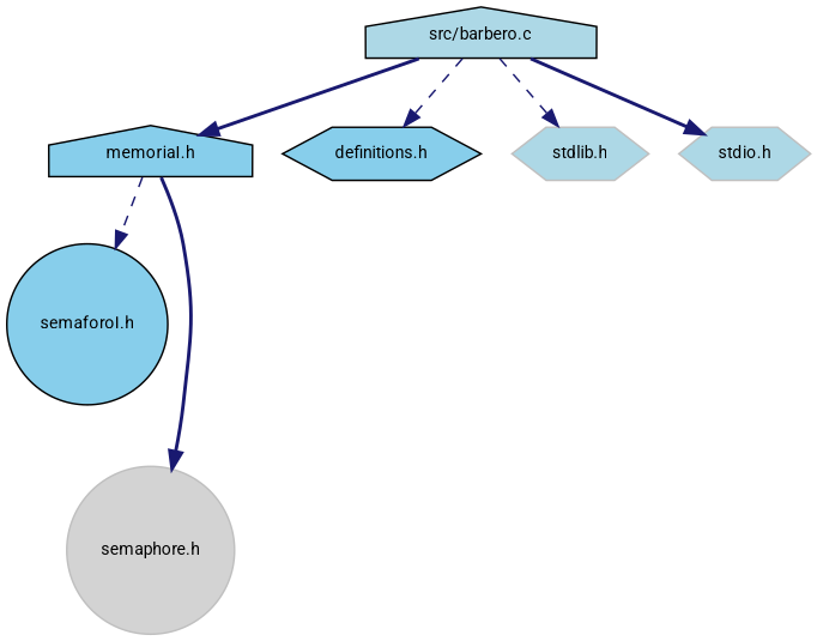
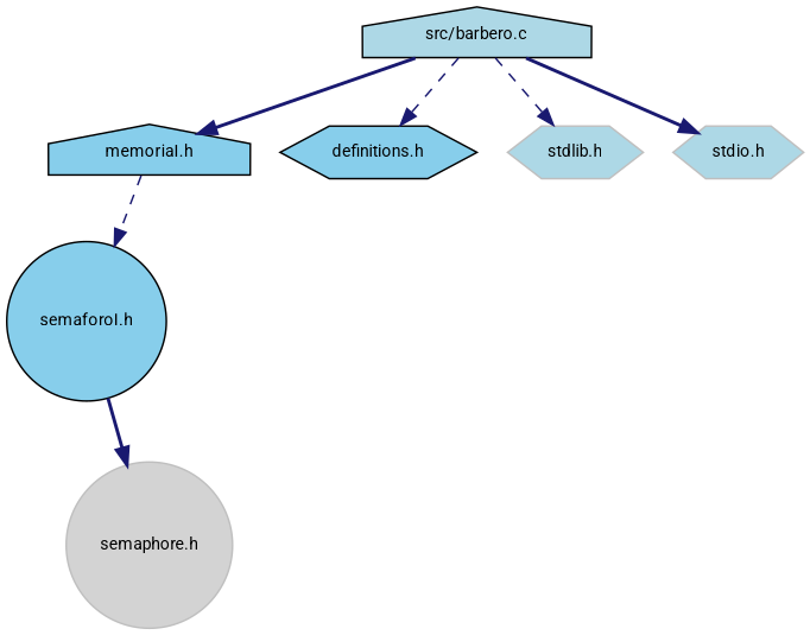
  digraph {
    fontname=Roboto
    node [color=black fillcolor=lightblue fontname=Roboto fontsize=10 shape=hexagon style=filled]
    edge [color=midnightblue fontname=Roboto fontsize=10 labelfontname=Helvetica labelfontsize=10 style=bold]
    n1 [fontcolor=black height=0.2 label="src/barbero.c" shape=house width=0.4]
    n2 [fillcolor=skyblue height=0.2 label="memoriaI.h" shape=house width=0.4]
    n3 [fillcolor=skyblue height=0.2 label="definitions.h" width=0.4]
    n4 [color=grey75 height=0.2 label="stdlib.h" width=0.4]
    n5 [color=grey75 height=0.2 label="stdio.h" width=0.4]
    n6 [fillcolor=skyblue height=0.2 label="semaforoI.h" shape=circle width=0.4]
    n7 [color=grey75 fillcolor=lightgrey height=0.2 label="semaphore.h" shape=circle width=0.4]
    n1 -> n2
    n1 -> n3 [style=dashed]
    n1 -> n4 [style=dashed]
    n1 -> n5
    n2 -> n6 [style=dashed]
-   n2 -> n7
+   n6 -> n7
  }
